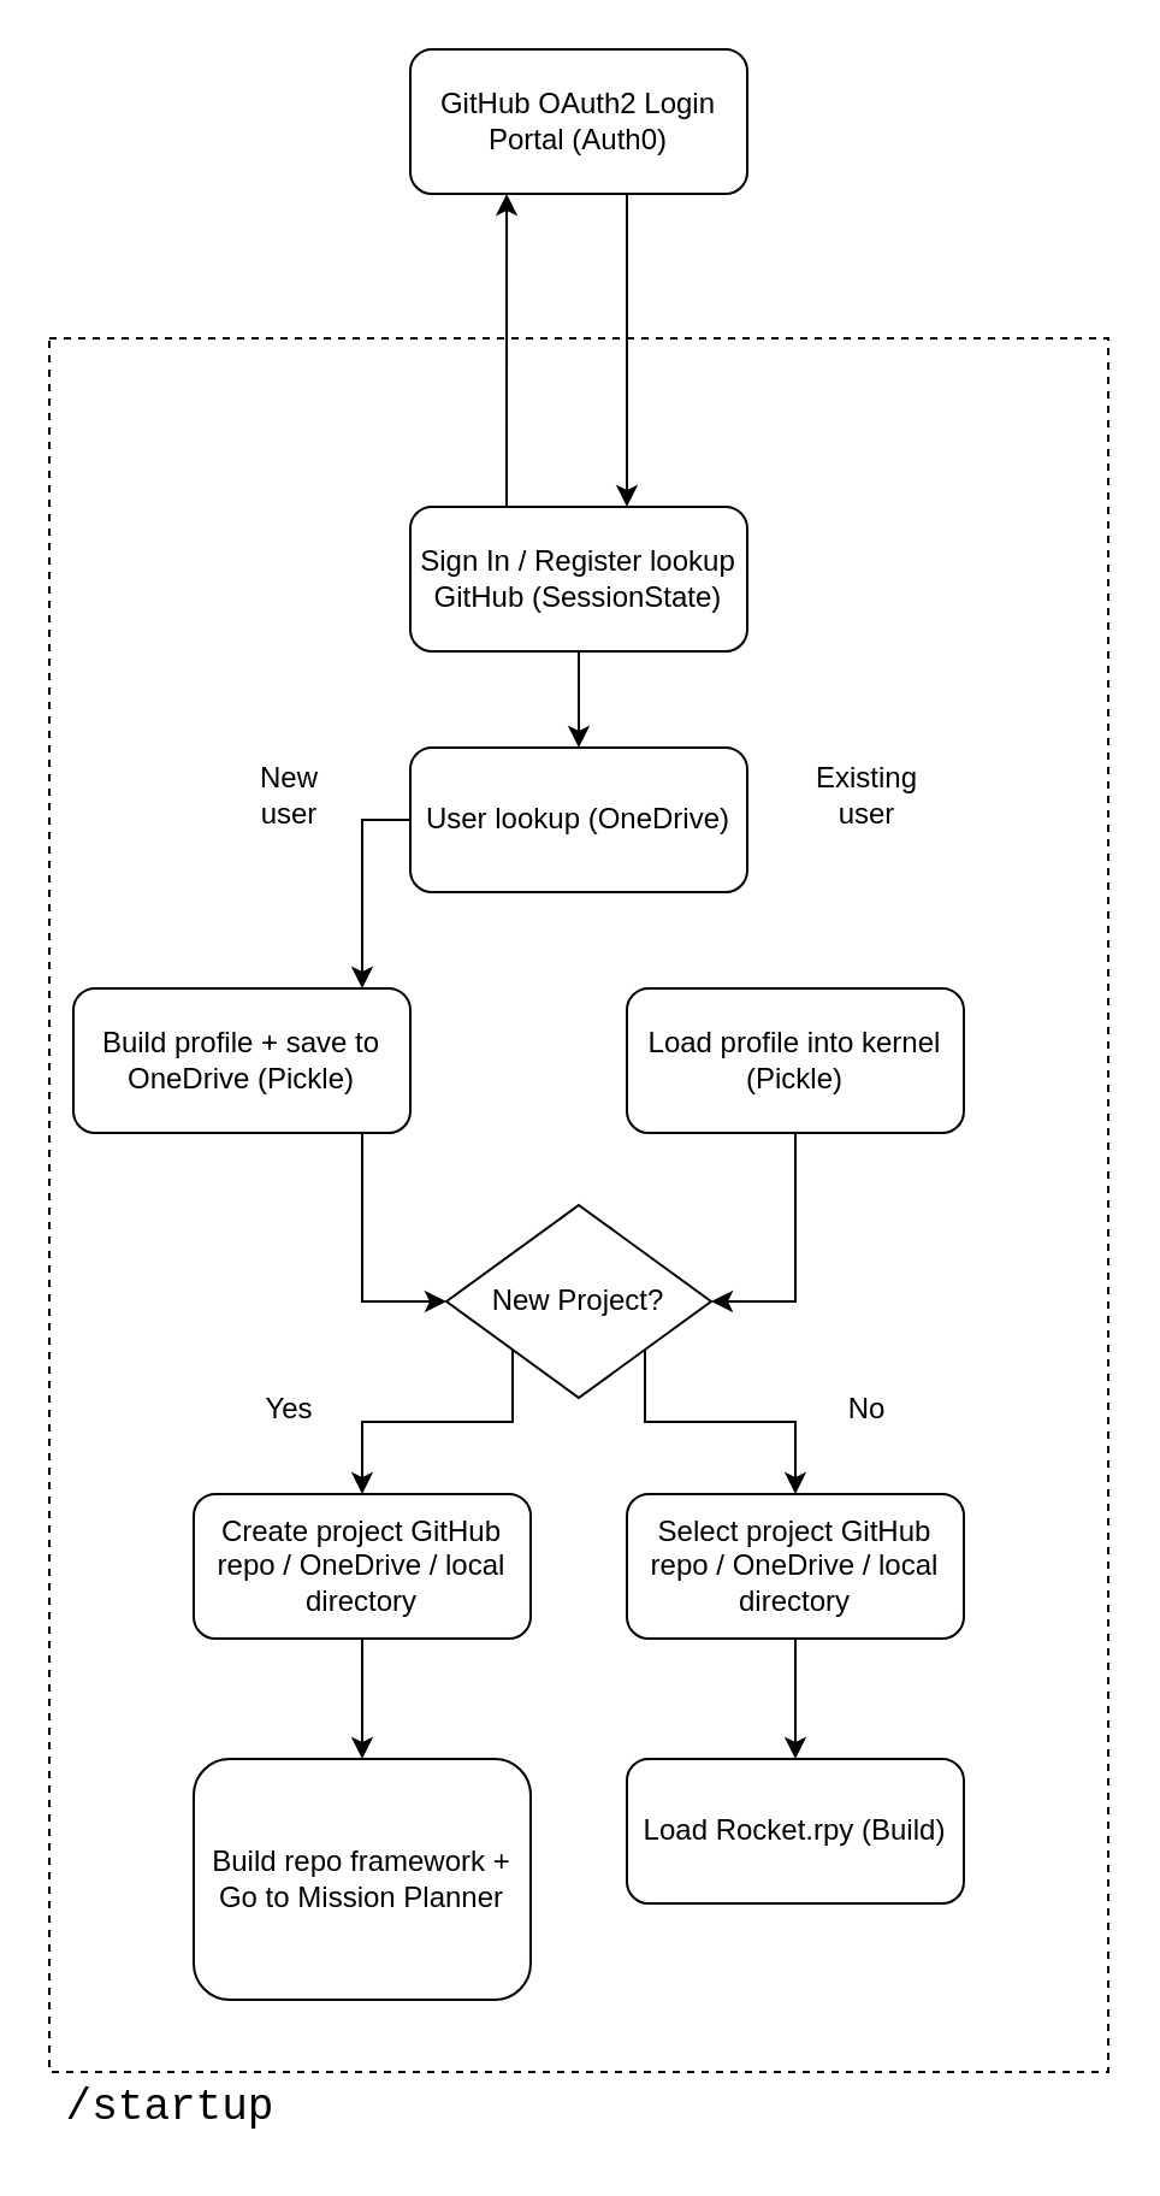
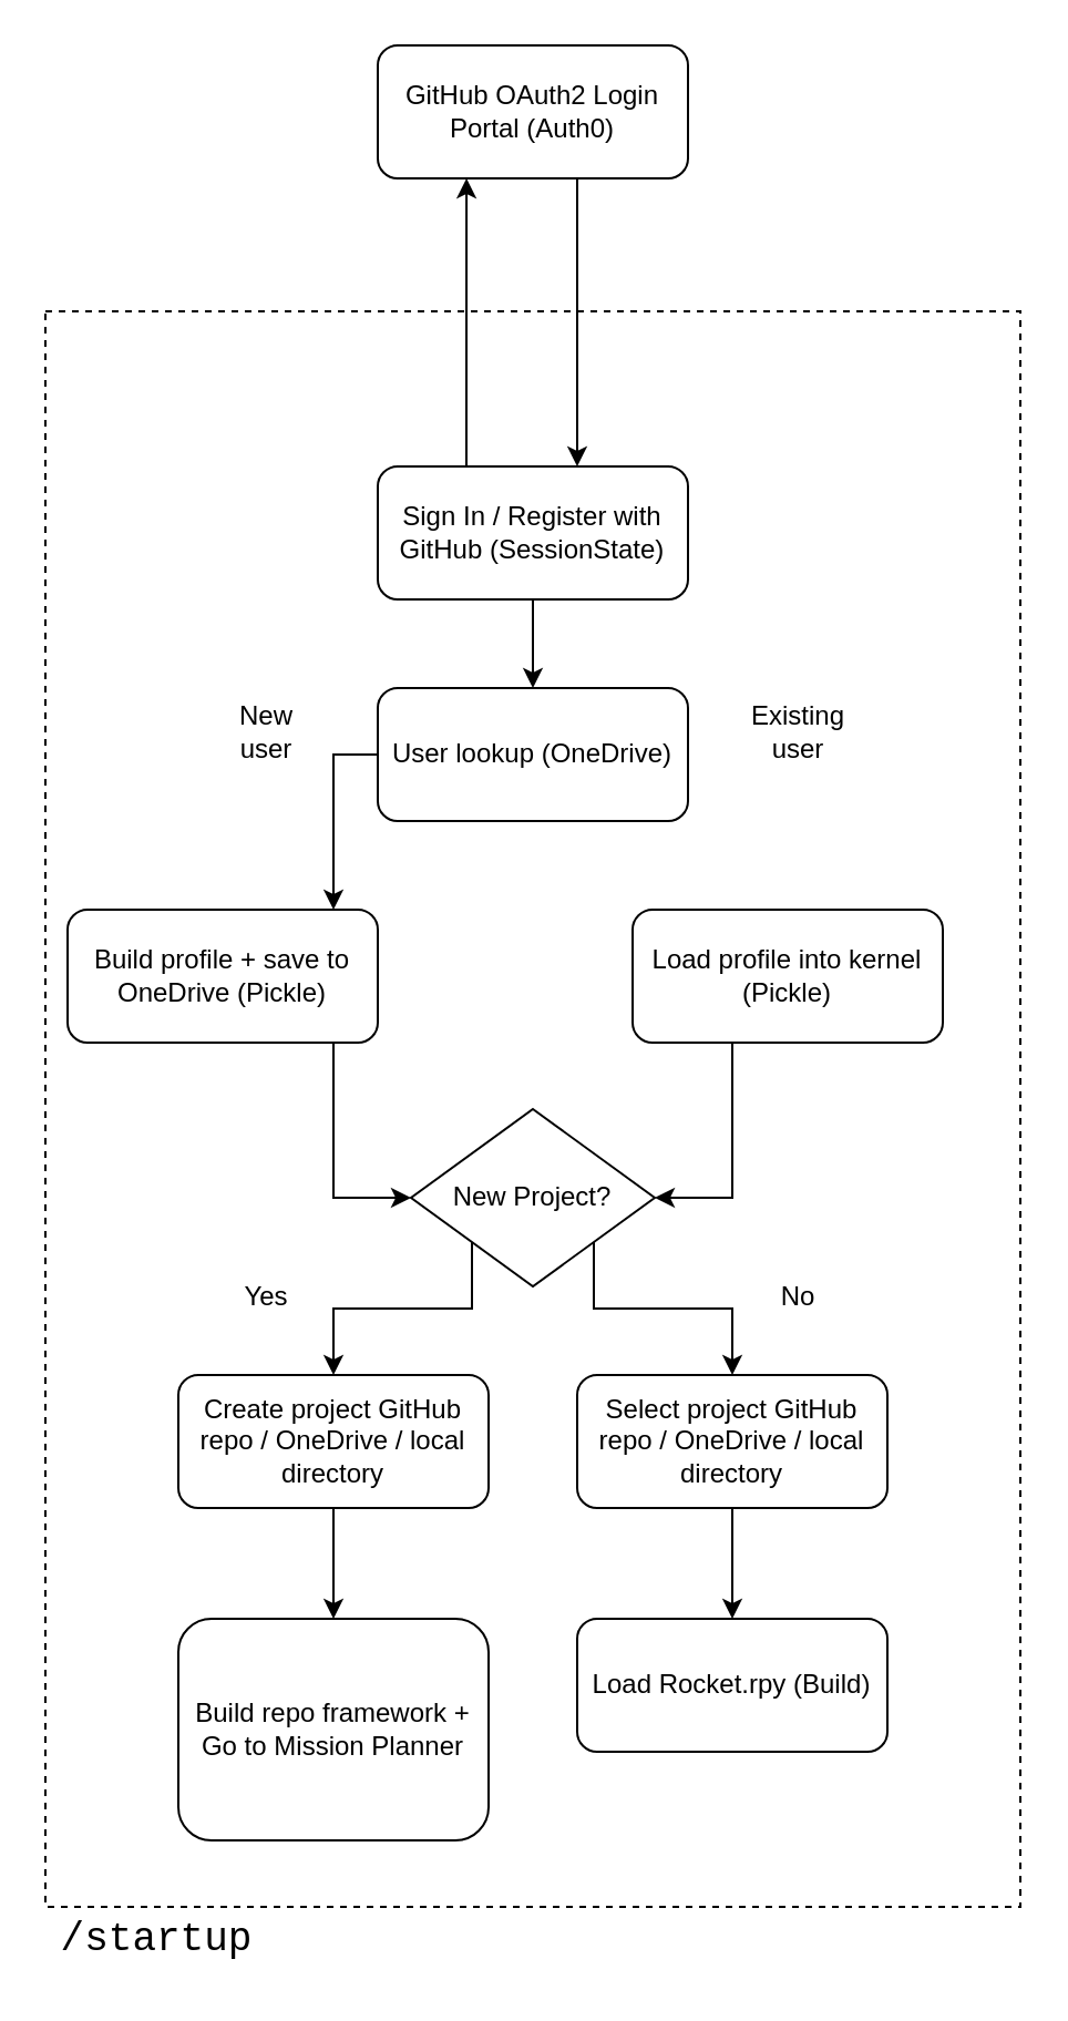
  <mxCell id="0" />
  <mxCell id="1" parent="0" />
  <mxCell id="2" value="" style="rounded=0;whiteSpace=wrap;html=1;dashed=1;" vertex="1" parent="1"><mxGeometry x="20" y="140" width="440" height="720" as="geometry" /></mxCell>
  <mxCell id="3" value="" style="edgeStyle=orthogonalEdgeStyle;rounded=0;orthogonalLoop=1;jettySize=auto;html=1;" edge="1" parent="1" source="5" target="7"><mxGeometry relative="1" as="geometry" /></mxCell>
  <mxCell id="4" style="edgeStyle=orthogonalEdgeStyle;rounded=0;orthogonalLoop=1;jettySize=auto;html=1;entryX=0.286;entryY=1;entryDx=0;entryDy=0;entryPerimeter=0;" edge="1" parent="1" source="5" target="9"><mxGeometry relative="1" as="geometry"><Array as="points"><mxPoint x="210" y="190" /><mxPoint x="210" y="190" /></Array></mxGeometry></mxCell>
- <mxCell id="5" value="Sign In / Register lookup GitHub (SessionState)" style="rounded=1;whiteSpace=wrap;html=1;" vertex="1" parent="1"><mxGeometry x="170" y="210" width="140" height="60" as="geometry" /></mxCell>
+ <mxCell id="5" value="Sign In / Register with GitHub (SessionState)" style="rounded=1;whiteSpace=wrap;html=1;" vertex="1" parent="1"><mxGeometry x="170" y="210" width="140" height="60" as="geometry" /></mxCell>
  <mxCell id="6" style="edgeStyle=orthogonalEdgeStyle;rounded=0;orthogonalLoop=1;jettySize=auto;html=1;" edge="1" parent="1" source="7" target="13"><mxGeometry relative="1" as="geometry"><Array as="points"><mxPoint x="150" y="340" /></Array></mxGeometry></mxCell>
  <mxCell id="7" value="User lookup (OneDrive)" style="rounded=1;whiteSpace=wrap;html=1;" vertex="1" parent="1"><mxGeometry x="170" y="310" width="140" height="60" as="geometry" /></mxCell>
  <mxCell id="8" style="edgeStyle=orthogonalEdgeStyle;rounded=0;orthogonalLoop=1;jettySize=auto;html=1;" edge="1" parent="1" source="9"><mxGeometry relative="1" as="geometry"><mxPoint x="260" y="210" as="targetPoint" /><Array as="points"><mxPoint x="260" y="210" /></Array></mxGeometry></mxCell>
  <mxCell id="9" value="GitHub OAuth2 Login Portal (Auth0)" style="rounded=1;whiteSpace=wrap;html=1;" vertex="1" parent="1"><mxGeometry x="170" y="20" width="140" height="60" as="geometry" /></mxCell>
  <mxCell id="10" style="edgeStyle=orthogonalEdgeStyle;rounded=0;orthogonalLoop=1;jettySize=auto;html=1;entryX=1;entryY=0.5;entryDx=0;entryDy=0;" edge="1" parent="1" source="11" target="21"><mxGeometry relative="1" as="geometry"><Array as="points"><mxPoint x="330" y="540" /></Array></mxGeometry></mxCell>
- <mxCell id="11" value="Load profile into kernel (Pickle)" style="rounded=1;whiteSpace=wrap;html=1;" vertex="1" parent="1"><mxGeometry x="260" y="410" width="140" height="60" as="geometry" /></mxCell>
+ <mxCell id="11" value="Load profile into kernel (Pickle)" style="rounded=1;whiteSpace=wrap;html=1;" vertex="1" parent="1"><mxGeometry x="285" y="410" width="140" height="60" as="geometry" /></mxCell>
  <mxCell id="12" style="edgeStyle=orthogonalEdgeStyle;rounded=0;orthogonalLoop=1;jettySize=auto;html=1;entryX=0;entryY=0.5;entryDx=0;entryDy=0;" edge="1" parent="1" source="13" target="21"><mxGeometry relative="1" as="geometry"><Array as="points"><mxPoint x="150" y="540" /></Array></mxGeometry></mxCell>
  <mxCell id="13" value="Build profile + save to OneDrive (Pickle)" style="rounded=1;whiteSpace=wrap;html=1;" vertex="1" parent="1"><mxGeometry x="30" y="410" width="140" height="60" as="geometry" /></mxCell>
  <mxCell id="14" value="New user" style="text;html=1;strokeColor=none;fillColor=none;align=center;verticalAlign=middle;whiteSpace=wrap;rounded=0;" vertex="1" parent="1"><mxGeometry x="100" y="320" width="40" height="20" as="geometry" /></mxCell>
  <mxCell id="15" value="Existing user" style="text;html=1;strokeColor=none;fillColor=none;align=center;verticalAlign=middle;whiteSpace=wrap;rounded=0;" vertex="1" parent="1"><mxGeometry x="340" y="320" width="40" height="20" as="geometry" /></mxCell>
  <mxCell id="16" value="" style="edgeStyle=orthogonalEdgeStyle;rounded=0;orthogonalLoop=1;jettySize=auto;html=1;" edge="1" parent="1" source="17" target="18"><mxGeometry relative="1" as="geometry" /></mxCell>
  <mxCell id="17" value="Create project GitHub repo / OneDrive / local directory" style="rounded=1;whiteSpace=wrap;html=1;" vertex="1" parent="1"><mxGeometry x="80" y="620" width="140" height="60" as="geometry" /></mxCell>
  <mxCell id="18" value="Build repo framework + Go to Mission Planner" style="rounded=1;whiteSpace=wrap;html=1;" vertex="1" parent="1"><mxGeometry x="80" y="730" width="140" height="100" as="geometry" /></mxCell>
  <mxCell id="19" style="edgeStyle=orthogonalEdgeStyle;rounded=0;orthogonalLoop=1;jettySize=auto;html=1;exitX=0;exitY=1;exitDx=0;exitDy=0;entryX=0.5;entryY=0;entryDx=0;entryDy=0;" edge="1" parent="1" source="21" target="17"><mxGeometry relative="1" as="geometry"><Array as="points"><mxPoint x="212" y="590" /><mxPoint x="150" y="590" /></Array></mxGeometry></mxCell>
  <mxCell id="20" style="edgeStyle=orthogonalEdgeStyle;rounded=0;orthogonalLoop=1;jettySize=auto;html=1;exitX=1;exitY=1;exitDx=0;exitDy=0;entryX=0.5;entryY=0;entryDx=0;entryDy=0;" edge="1" parent="1" source="21" target="23"><mxGeometry relative="1" as="geometry"><Array as="points"><mxPoint x="268" y="590" /><mxPoint x="330" y="590" /></Array></mxGeometry></mxCell>
  <mxCell id="21" value="New Project?" style="rhombus;whiteSpace=wrap;html=1;rounded=0;" vertex="1" parent="1"><mxGeometry x="185" y="500" width="110" height="80" as="geometry" /></mxCell>
  <mxCell id="22" style="edgeStyle=orthogonalEdgeStyle;rounded=0;orthogonalLoop=1;jettySize=auto;html=1;entryX=0.5;entryY=0;entryDx=0;entryDy=0;" edge="1" parent="1" source="23" target="24"><mxGeometry relative="1" as="geometry" /></mxCell>
  <mxCell id="23" value="Select project GitHub repo / OneDrive / local directory" style="rounded=1;whiteSpace=wrap;html=1;" vertex="1" parent="1"><mxGeometry x="260" y="620" width="140" height="60" as="geometry" /></mxCell>
  <mxCell id="24" value="Load Rocket.rpy (Build)" style="rounded=1;whiteSpace=wrap;html=1;" vertex="1" parent="1"><mxGeometry x="260" y="730" width="140" height="60" as="geometry" /></mxCell>
  <mxCell id="25" value="Yes" style="text;html=1;strokeColor=none;fillColor=none;align=center;verticalAlign=middle;whiteSpace=wrap;rounded=0;" vertex="1" parent="1"><mxGeometry x="100" y="575" width="40" height="20" as="geometry" /></mxCell>
  <mxCell id="26" value="No" style="text;html=1;strokeColor=none;fillColor=none;align=center;verticalAlign=middle;whiteSpace=wrap;rounded=0;" vertex="1" parent="1"><mxGeometry x="340" y="575" width="40" height="20" as="geometry" /></mxCell>
  <mxCell id="27" value="/startup" style="text;html=1;align=center;verticalAlign=middle;resizable=0;points=[];autosize=1;strokeColor=none;fontSize=18;fontFamily=Courier New;" vertex="1" parent="1"><mxGeometry x="20" y="860" width="100" height="30" as="geometry" /></mxCell>
